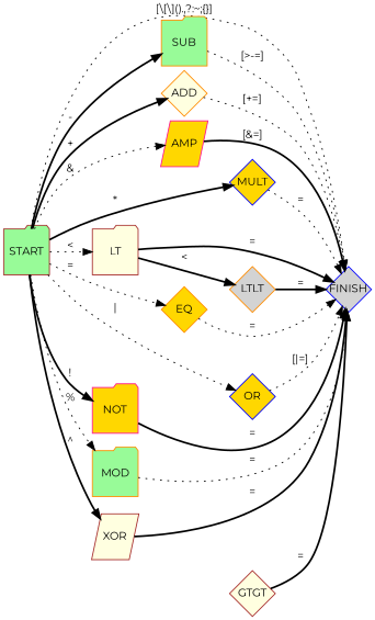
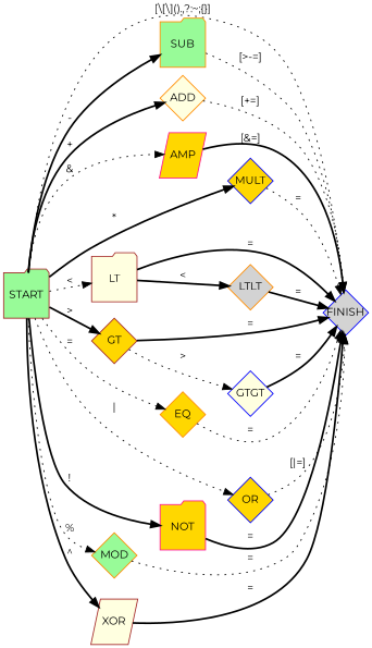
  digraph {
    fontname=Montserrat
    rankdir=LR
    node [color=darkorange fillcolor=gold fixedsize=true fontname=Montserrat fontsize=12 shape=diamond style=filled]
    edge [fontname=Montserrat fontsize=12 style=bold]
    START [color=brown fillcolor=palegreen height=0.7 shape=folder width=0.7]
    FINISH [color=blue fillcolor=lightgrey height=0.7 width=0.7]
    SUB [fillcolor=palegreen height=0.7 shape=folder width=0.7]
    ADD [fillcolor=lightyellow height=0.7 width=0.7]
    AMP [color=deeppink height=0.7 shape=parallelogram width=0.7]
    MULT [color=blue height=0.7 width=0.7]
    LT [color=brown fillcolor=lightyellow height=0.7 shape=folder width=0.7]
+   GT [color=brown height=0.7 width=0.7]
    EQ [height=0.7 width=0.7]
    OR [color=blue height=0.7 width=0.7]
    NOT [color=deeppink height=0.7 shape=folder width=0.7]
-   MOD [fillcolor=palegreen height=0.7 shape=folder width=0.7]
+   MOD [fillcolor=palegreen height=0.7 width=0.7]
    XOR [color=brown fillcolor=lightyellow height=0.7 shape=parallelogram width=0.7]
    LTLT [fillcolor=lightgrey height=0.7 width=0.7]
-   GTGT [color=brown fillcolor=lightyellow height=0.7 width=0.7]
+   GTGT [color=blue fillcolor=lightyellow height=0.7 width=0.7]
    START -> FINISH [label="[\\[\\]().,?:~;{}]" style=dotted]
    START -> SUB [label="-"]
    START -> ADD [label="+"]
    START -> AMP [label="&" style=dotted]
    START -> MULT [label="*"]
    START -> LT [label="<" style=dotted]
+   START -> GT [label=">"]
    START -> EQ [label="=" style=dotted]
    START -> OR [label="|" style=dotted]
    START -> NOT [label="!"]
    START -> MOD [label="%" style=dotted]
    START -> XOR [label="^"]
    SUB -> FINISH [label="[>-=]" style=dotted]
    ADD -> FINISH [label="[+=]" style=dotted]
    AMP -> FINISH [label="[&=]"]
    MULT -> FINISH [label="=" style=dotted]
    LT -> FINISH [label="="]
    LT -> LTLT [label="<"]
+   GT -> FINISH [label="="]
+   GT -> GTGT [label=">" style=dotted]
    EQ -> FINISH [label="=" style=dotted]
    OR -> FINISH [label="[|=]" style=dotted]
    NOT -> FINISH [label="="]
    MOD -> FINISH [label="=" style=dotted]
    XOR -> FINISH [label="="]
    LTLT -> FINISH [label="="]
    GTGT -> FINISH [label="="]
  }
